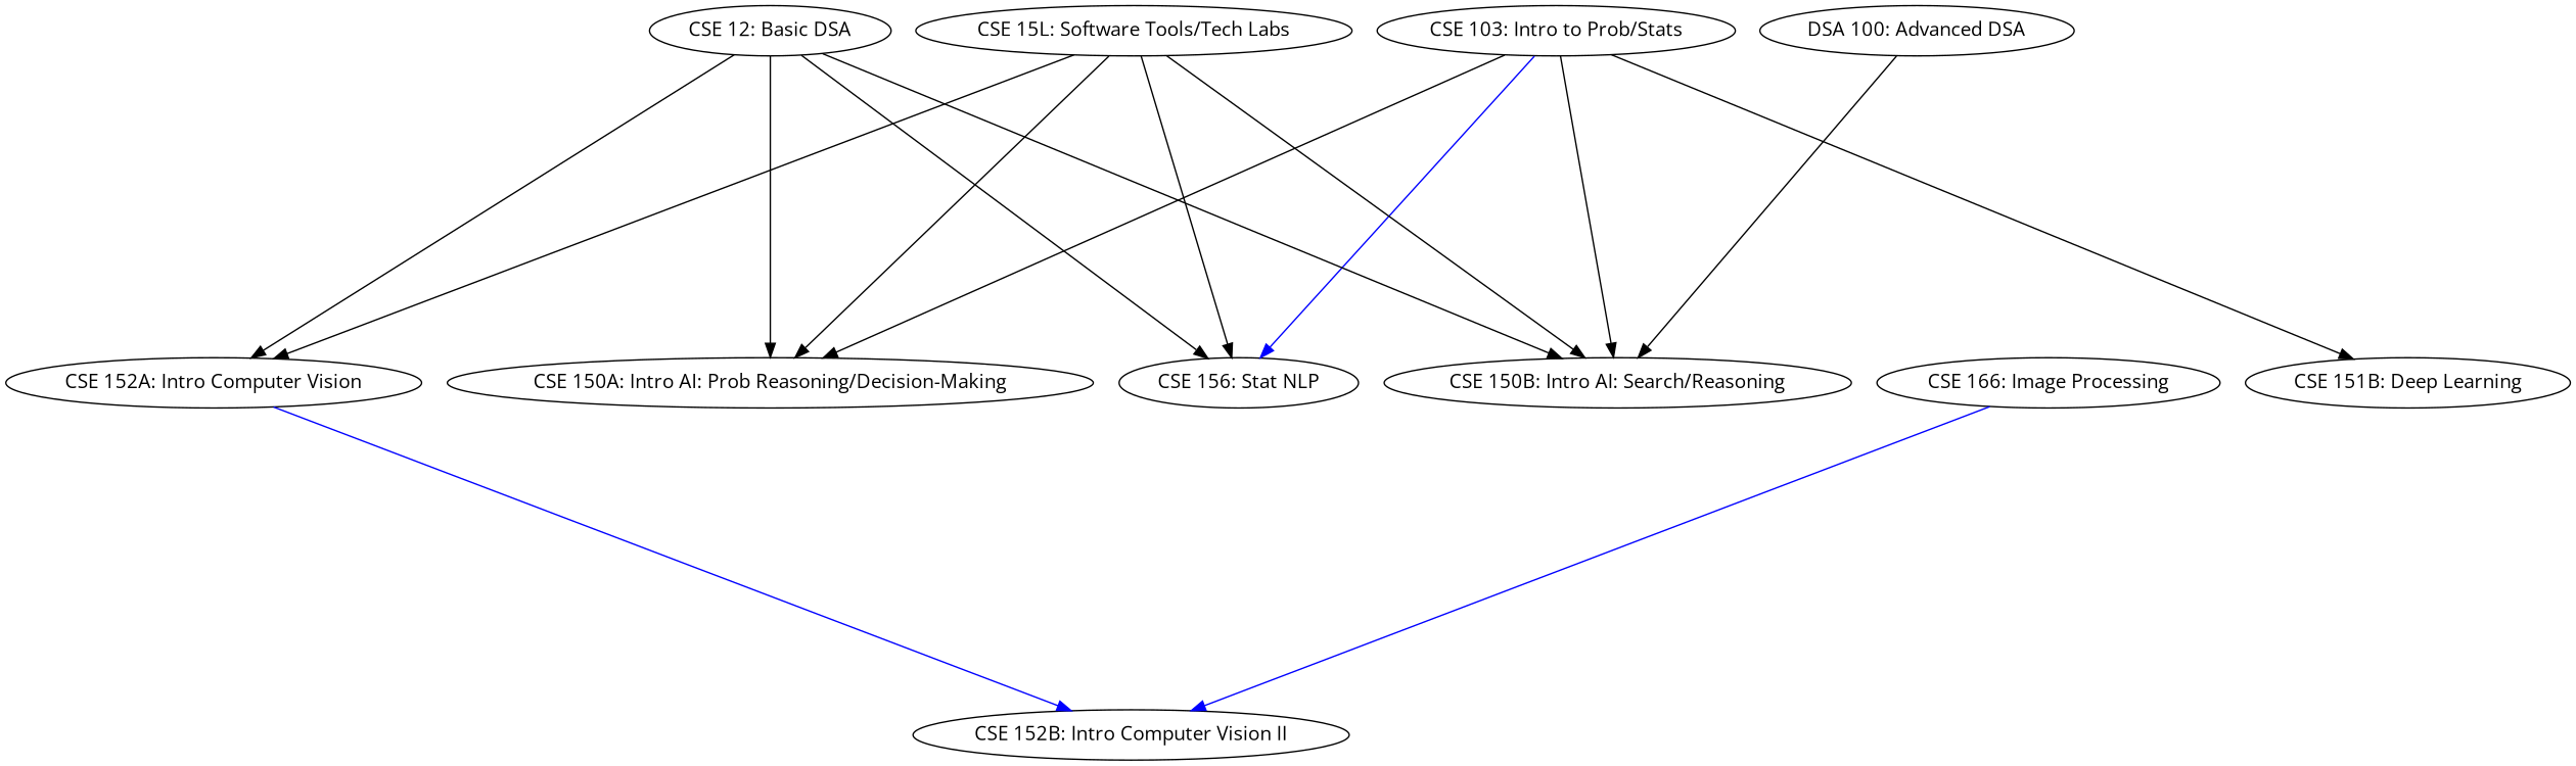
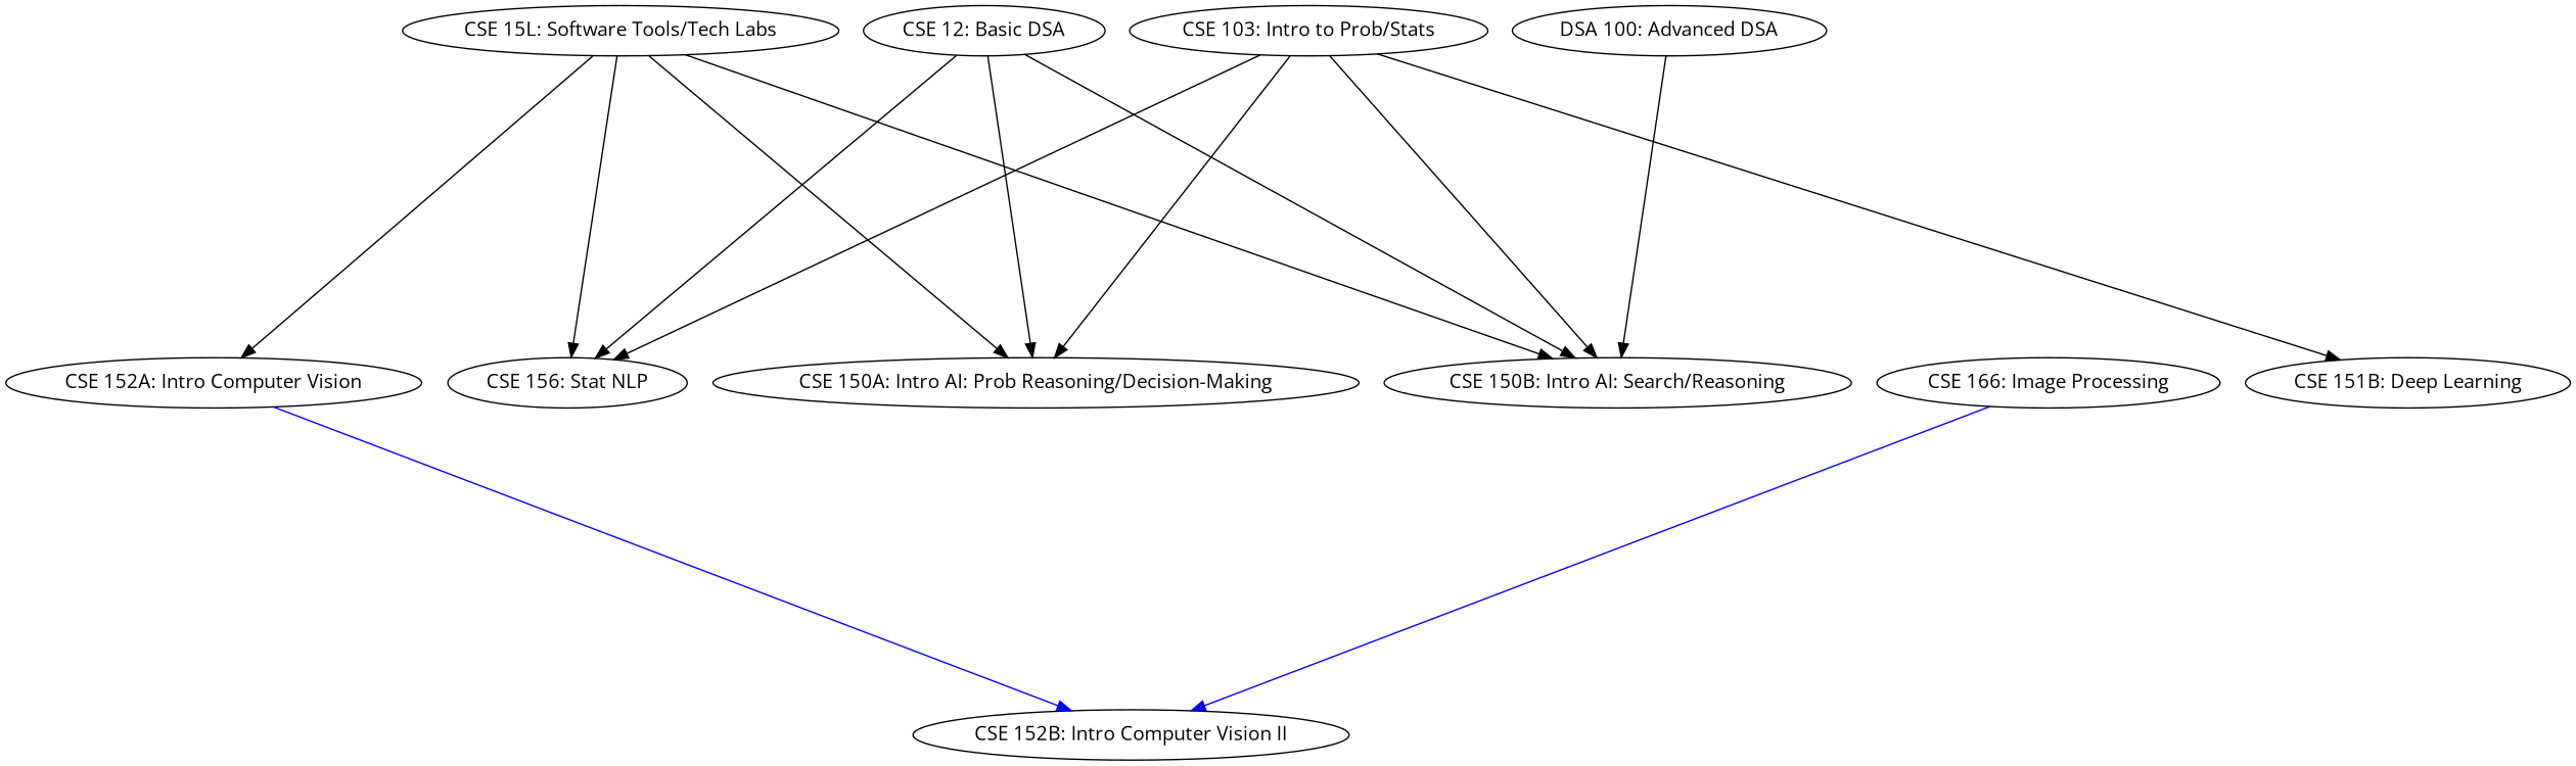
  digraph {
    fontname="Open Sans"
    ranksep=3
    node [fontname="Open Sans"]
    edge [fontname="Open Sans"]
    "CSE 103: Intro to Prob/Stats"
    "CSE 150A: Intro AI: Prob Reasoning/Decision-Making"
    "CSE 150B: Intro AI: Search/Reasoning"
    "CSE 156: Stat NLP"
    "CSE 151B: Deep Learning"
    "CSE 12: Basic DSA"
    "CSE 152A: Intro Computer Vision"
    "CSE 152B: Intro Computer Vision II"
    "CSE 15L: Software Tools/Tech Labs"
    n10 [label="DSA 100: Advanced DSA"]
    "CSE 166: Image Processing"
    "CSE 103: Intro to Prob/Stats" -> "CSE 150A: Intro AI: Prob Reasoning/Decision-Making"
    "CSE 103: Intro to Prob/Stats" -> "CSE 150B: Intro AI: Search/Reasoning"
-   "CSE 103: Intro to Prob/Stats" -> "CSE 156: Stat NLP" [color=blue]
+   "CSE 103: Intro to Prob/Stats" -> "CSE 156: Stat NLP"
    "CSE 103: Intro to Prob/Stats" -> "CSE 151B: Deep Learning"
    "CSE 12: Basic DSA" -> "CSE 150A: Intro AI: Prob Reasoning/Decision-Making"
    "CSE 12: Basic DSA" -> "CSE 150B: Intro AI: Search/Reasoning"
    "CSE 12: Basic DSA" -> "CSE 156: Stat NLP"
-   "CSE 12: Basic DSA" -> "CSE 152A: Intro Computer Vision"
    "CSE 152A: Intro Computer Vision" -> "CSE 152B: Intro Computer Vision II" [color=blue]
    "CSE 15L: Software Tools/Tech Labs" -> "CSE 150A: Intro AI: Prob Reasoning/Decision-Making"
    "CSE 15L: Software Tools/Tech Labs" -> "CSE 150B: Intro AI: Search/Reasoning"
    "CSE 15L: Software Tools/Tech Labs" -> "CSE 156: Stat NLP"
    "CSE 15L: Software Tools/Tech Labs" -> "CSE 152A: Intro Computer Vision"
    n10 -> "CSE 150B: Intro AI: Search/Reasoning"
    "CSE 166: Image Processing" -> "CSE 152B: Intro Computer Vision II" [color=blue]
  }
